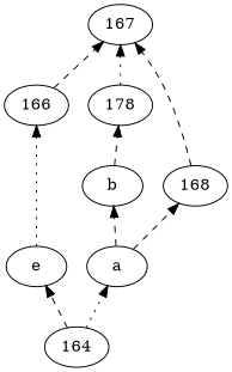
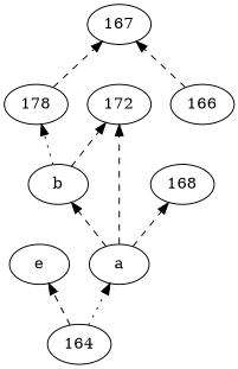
  digraph {
    rankdir=BT
    edge [style=dashed]
    n1 [label=164]
    n2 [label=e]
    n3 [label=a]
    n4 [label=166]
    n5 [label=b]
    n6 [label=178]
+   n7 [label=172]
    n8 [label=168]
    n9 [label=167]
    n1 -> n2
    n1 -> n3 [style=dotted]
-   n2 -> n4 [style=dotted]
    n3 -> n5
+   n3 -> n7
    n3 -> n8
    n4 -> n9
-   n5 -> n6
-   n6 -> n9 [style=dotted]
-   n8 -> n9
+   n5 -> n6 [style=dotted]
+   n5 -> n7
+   n6 -> n9
  }
